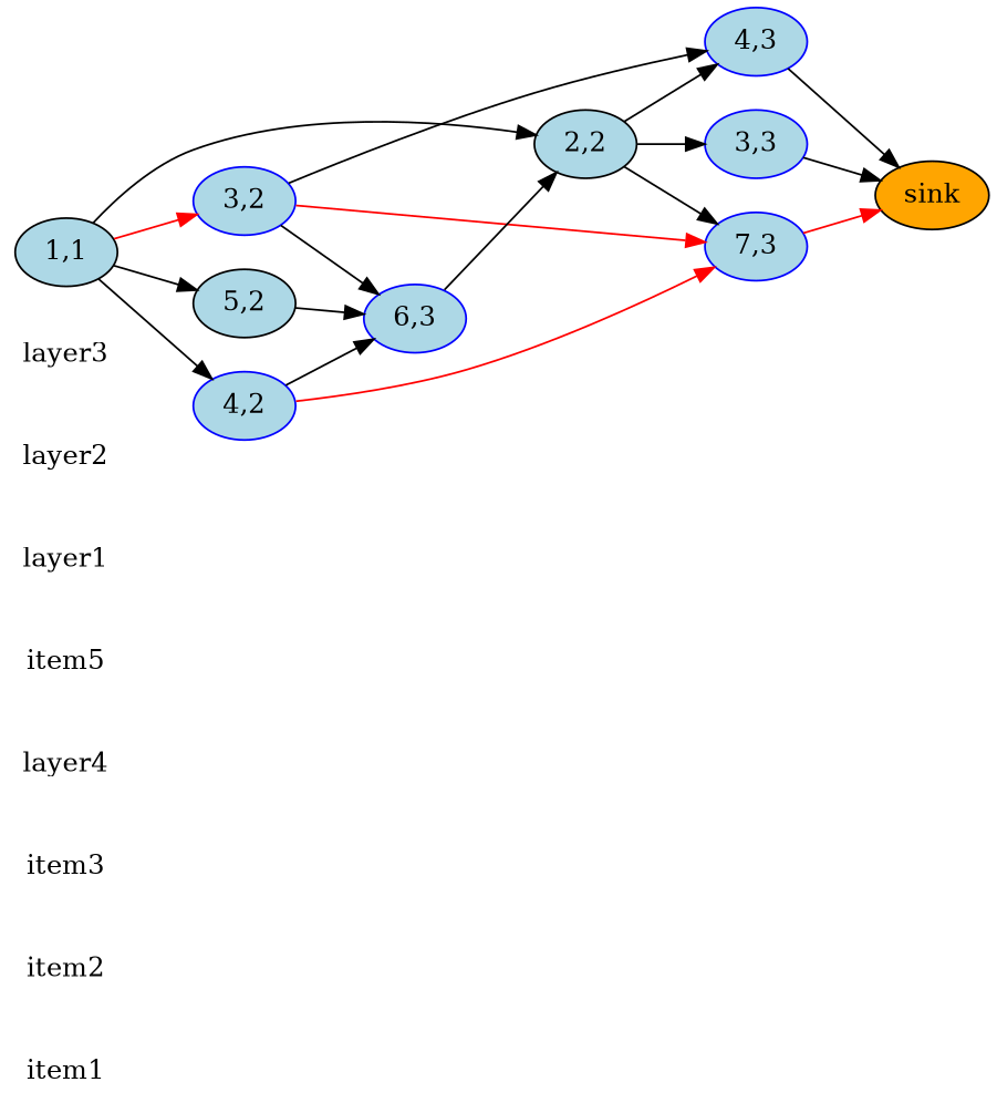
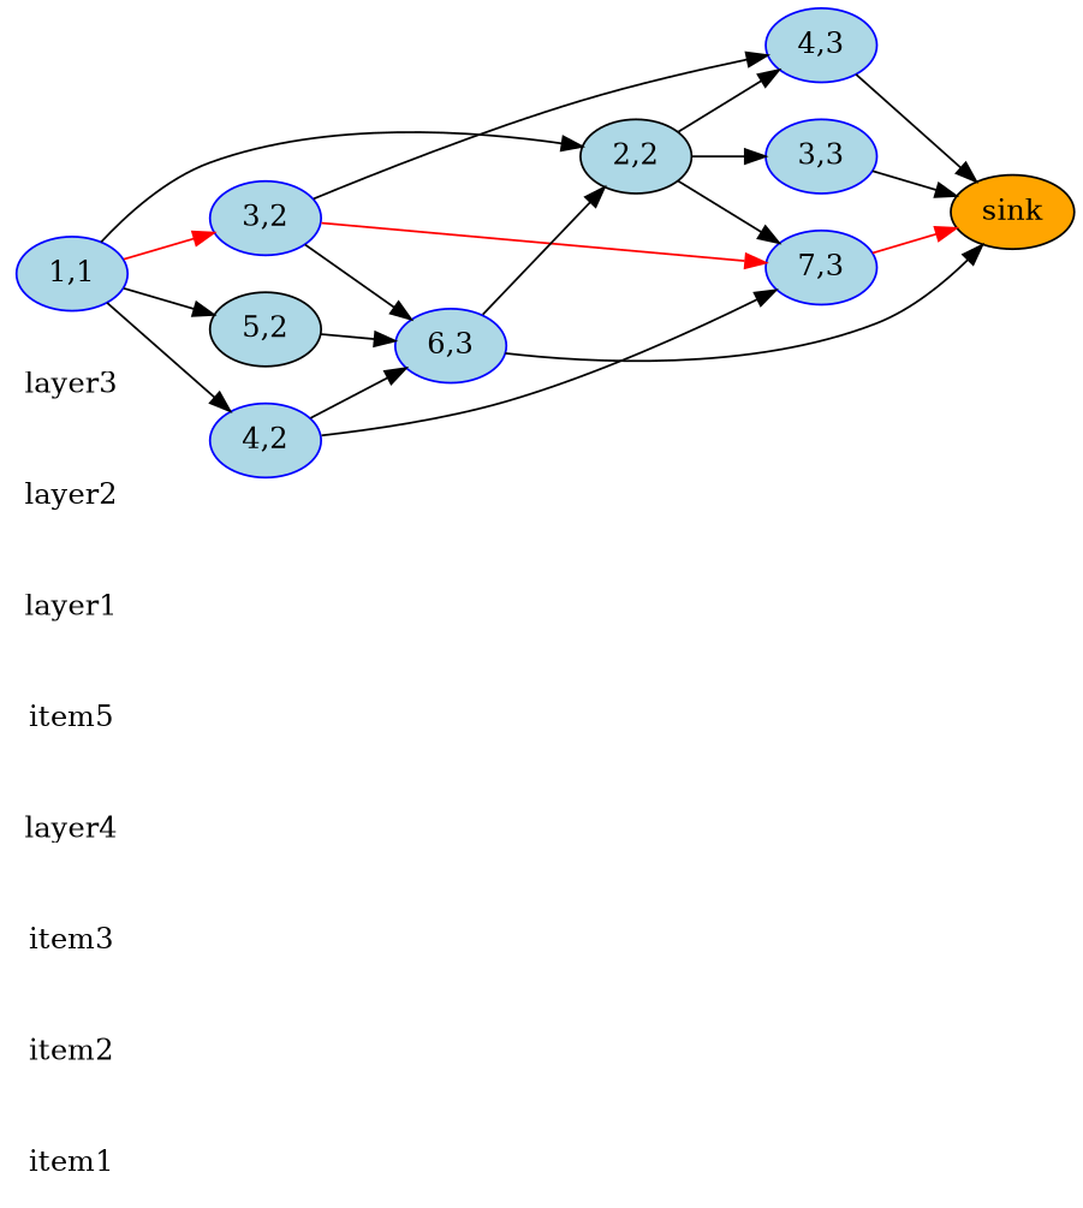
  digraph {
    fontname="DejaVu Serif"
    fontsize=10
    rankdir=LR
    node [fontname="DejaVu Serif" shape=oval fillcolor=lightblue style=filled]
    edge [fontname="DejaVu Serif"]
    n1 [label=item1 shape=none fillcolor="" style=""]
    n2 [label=item2 shape=none fillcolor="" style=""]
    n3 [label=item3 shape=none fillcolor="" style=""]
    n4 [label=layer4 shape=none fillcolor="" style=""]
    n5 [label=item5 shape=none fillcolor="" style=""]
    n6 [label=layer1 shape=none fillcolor="" style=""]
    n7 [label=layer2 shape=none fillcolor="" style=""]
    n8 [label=layer3 shape=none fillcolor="" style=""]
-   n9 [color=black label="1,1"]
+   n9 [color=blue label="1,1"]
    n10 [color=black label="2,2"]
    n11 [color=blue label="3,2"]
    n12 [color=blue label="4,2"]
    n13 [color=black label="5,2"]
    n14 [color=blue label="3,3"]
    n15 [color=blue label="4,3"]
    n16 [color=blue label="7,3"]
    n17 [color=blue label="6,3"]
    n18 [color=black fillcolor=orange label=sink]
    n9 -> n10
    n9 -> n11 [color=red]
    n9 -> n12
    n9 -> n13
    n10 -> n14
    n10 -> n15
    n10 -> n16
    n11 -> n15
    n11 -> n16 [color=red]
    n11 -> n17
-   n12 -> n16 [color=red]
+   n12 -> n16
    n12 -> n17
    n13 -> n17
    n14 -> n18
    n15 -> n18
    n16 -> n18 [color=red]
    n17 -> n10
+   n17 -> n18
  }
